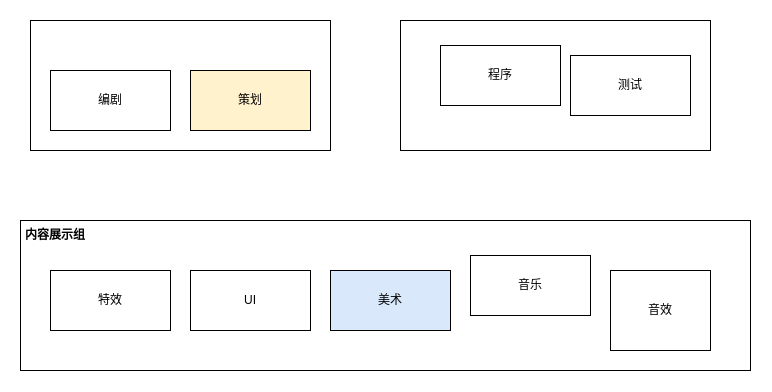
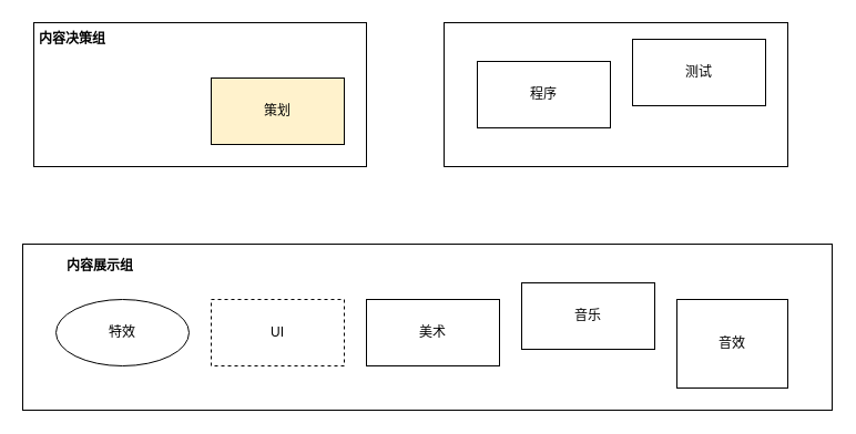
  <mxCell id="0" />
  <mxCell id="1" parent="0" />
  <mxCell id="2" value="" style="group" vertex="1" connectable="0" parent="1"><mxGeometry x="20" y="220" width="730" height="150" as="geometry" /></mxCell>
  <mxCell id="3" value="" style="rounded=0;whiteSpace=wrap;html=1;" vertex="1" parent="2"><mxGeometry width="730" height="150" as="geometry" /></mxCell>
- <mxCell id="4" value="美术" style="rounded=0;whiteSpace=wrap;html=1;fillColor=#dae8fc;" vertex="1" parent="2"><mxGeometry x="310" y="50" width="120" height="60" as="geometry" /></mxCell>
+ <mxCell id="4" value="美术" style="rounded=0;whiteSpace=wrap;html=1;" vertex="1" parent="2"><mxGeometry x="310" y="50" width="120" height="60" as="geometry" /></mxCell>
  <mxCell id="5" value="音乐" style="rounded=0;whiteSpace=wrap;html=1;" vertex="1" parent="2"><mxGeometry x="450" y="35" width="120" height="60" as="geometry" /></mxCell>
  <mxCell id="6" value="音效" style="rounded=0;whiteSpace=wrap;html=1;" vertex="1" parent="2"><mxGeometry x="590" y="50" width="100" height="80" as="geometry" /></mxCell>
- <mxCell id="7" value="UI" style="rounded=0;whiteSpace=wrap;html=1;" vertex="1" parent="2"><mxGeometry x="170" y="50" width="120" height="60" as="geometry" /></mxCell>
- <mxCell id="8" value="特效" style="rounded=0;whiteSpace=wrap;html=1;" vertex="1" parent="2"><mxGeometry x="30" y="50" width="120" height="60" as="geometry" /></mxCell>
- <mxCell id="9" value="内容展示组" style="text;html=1;strokeColor=none;fillColor=none;align=center;verticalAlign=middle;whiteSpace=wrap;rounded=0;fontStyle=1" vertex="1" parent="2"><mxGeometry width="70" height="30" as="geometry" /></mxCell>
+ <mxCell id="7" value="UI" style="rounded=0;whiteSpace=wrap;html=1;dashed=1;" vertex="1" parent="2"><mxGeometry x="170" y="50" width="120" height="60" as="geometry" /></mxCell>
+ <mxCell id="8" value="特效" style="ellipse;whiteSpace=wrap;html=1;" vertex="1" parent="2"><mxGeometry x="30" y="50" width="120" height="60" as="geometry" /></mxCell>
+ <mxCell id="9" value="内容展示组" style="text;html=1;strokeColor=none;fillColor=none;align=center;verticalAlign=middle;whiteSpace=wrap;rounded=0;fontStyle=1" vertex="1" parent="2"><mxGeometry x="35" y="5" width="70" height="30" as="geometry" /></mxCell>
  <mxCell id="10" value="" style="group" vertex="1" connectable="0" parent="1"><mxGeometry x="30" y="20" width="300" height="130" as="geometry" /></mxCell>
  <mxCell id="11" value="" style="rounded=0;whiteSpace=wrap;html=1;" vertex="1" parent="10"><mxGeometry width="300" height="130" as="geometry" /></mxCell>
- <mxCell id="12" value="编剧" style="rounded=0;whiteSpace=wrap;html=1;" vertex="1" parent="10"><mxGeometry x="20" y="50" width="120" height="60" as="geometry" /></mxCell>
  <mxCell id="13" value="策划" style="rounded=0;whiteSpace=wrap;html=1;fillColor=#fff2cc;" vertex="1" parent="10"><mxGeometry x="160" y="50" width="120" height="60" as="geometry" /></mxCell>
+ <mxCell id="14" value="内容决策组" style="text;html=1;strokeColor=none;fillColor=none;align=center;verticalAlign=middle;whiteSpace=wrap;rounded=0;fontStyle=1" vertex="1" parent="10"><mxGeometry width="70" height="30" as="geometry" /></mxCell>
  <mxCell id="15" value="" style="group" vertex="1" connectable="0" parent="1"><mxGeometry x="400" y="20" width="310" height="130" as="geometry" /></mxCell>
  <mxCell id="16" value="" style="rounded=0;whiteSpace=wrap;html=1;" vertex="1" parent="15"><mxGeometry width="310" height="130" as="geometry" /></mxCell>
- <mxCell id="17" value="程序" style="rounded=0;whiteSpace=wrap;html=1;" vertex="1" parent="15"><mxGeometry x="40" y="25" width="120" height="60" as="geometry" /></mxCell>
- <mxCell id="18" value="测试" style="rounded=0;whiteSpace=wrap;html=1;" vertex="1" parent="15"><mxGeometry x="170" y="35" width="120" height="60" as="geometry" /></mxCell>
+ <mxCell id="17" value="程序" style="rounded=0;whiteSpace=wrap;html=1;" vertex="1" parent="15"><mxGeometry x="30" y="35" width="120" height="60" as="geometry" /></mxCell>
+ <mxCell id="18" value="测试" style="rounded=0;whiteSpace=wrap;html=1;" vertex="1" parent="15"><mxGeometry x="170" y="15" width="120" height="60" as="geometry" /></mxCell>
